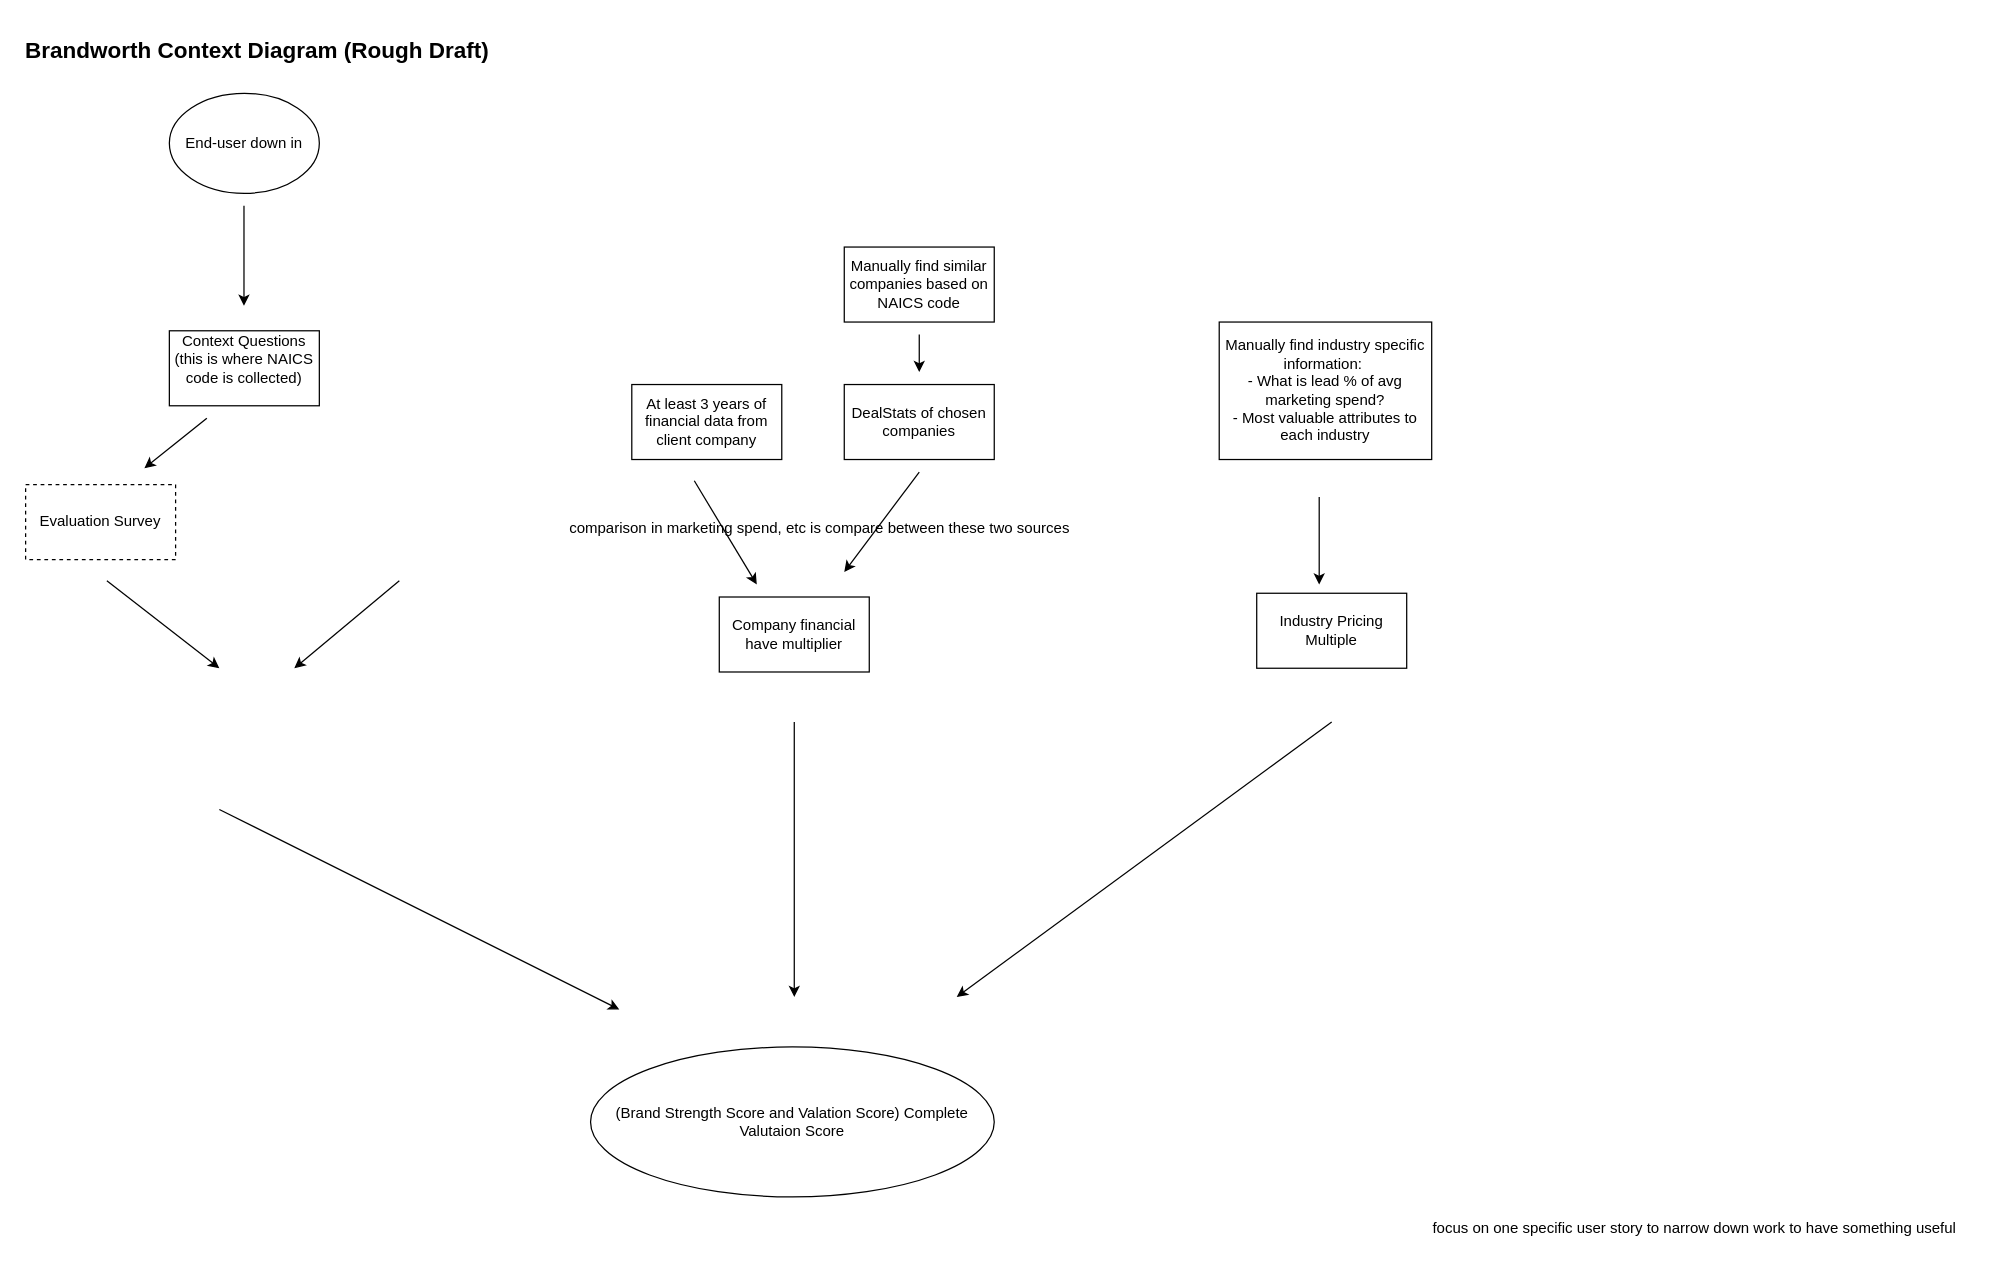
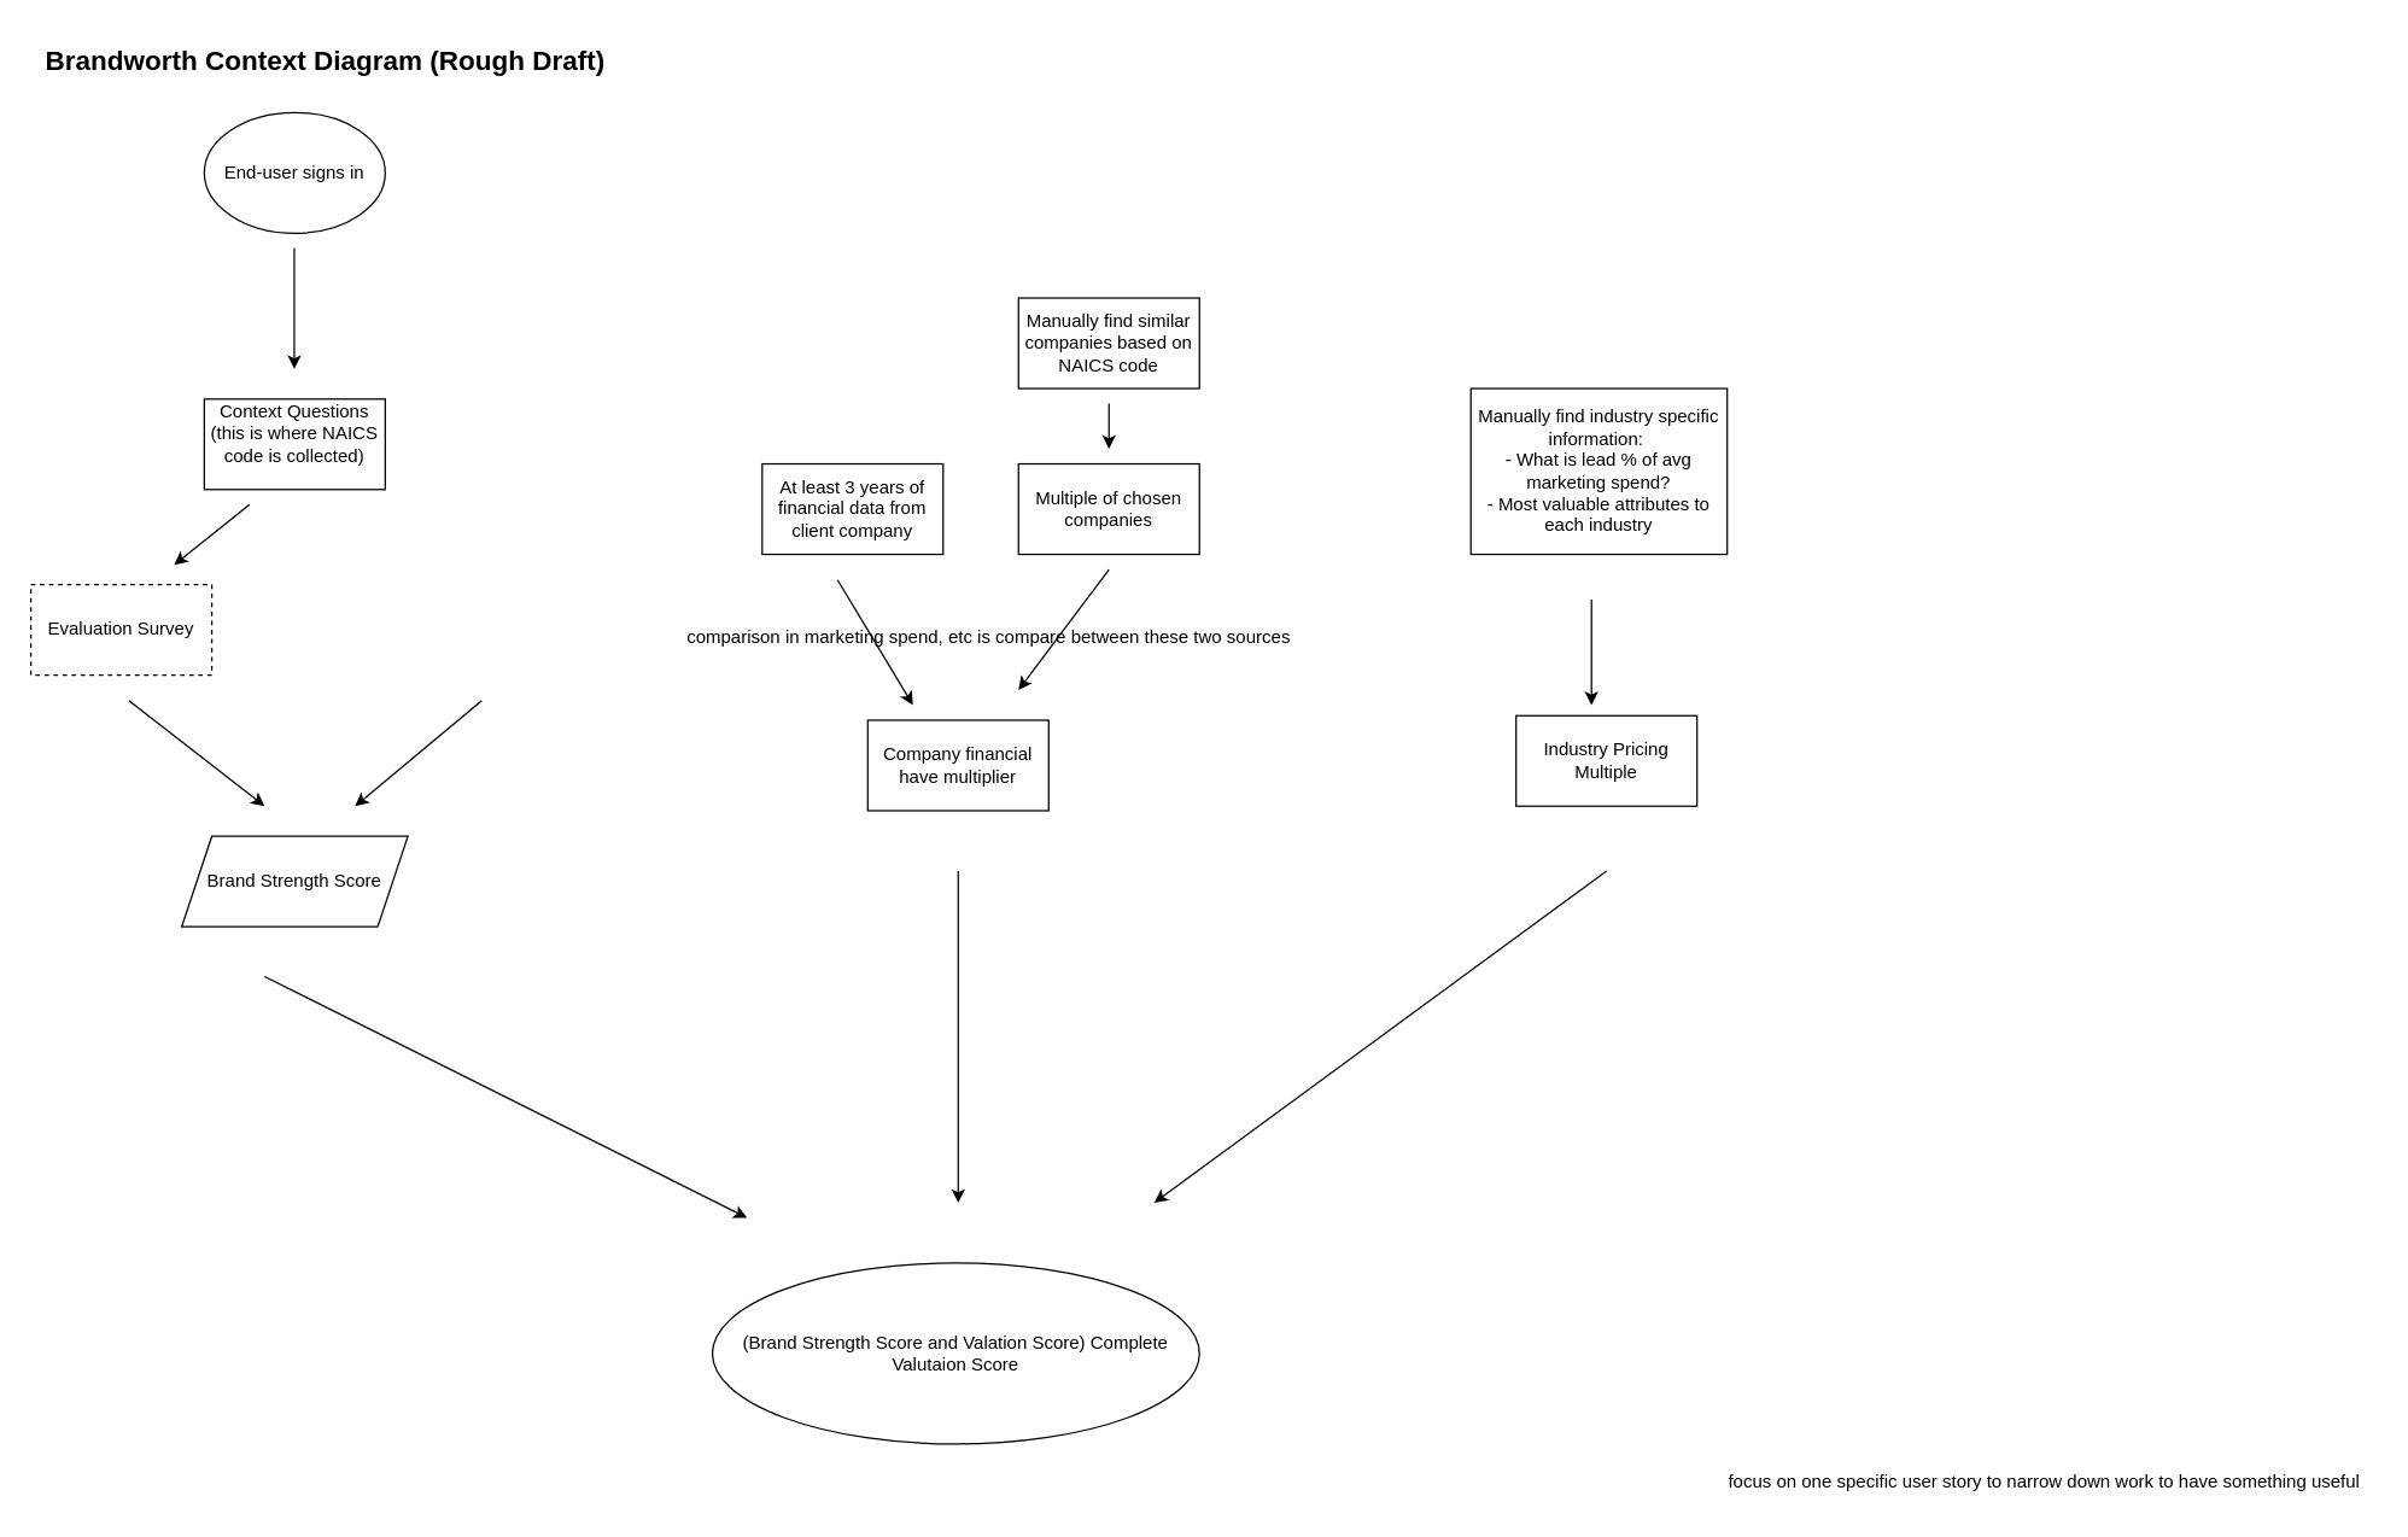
  <mxCell id="0" />
  <mxCell id="1" parent="0" />
- <mxCell id="2" value="&lt;b&gt;&lt;font style=&quot;font-size: 18px;&quot;&gt;Brandworth Context Diagram (Rough Draft)&lt;/font&gt;&lt;/b&gt;" style="text;html=1;align=center;verticalAlign=middle;resizable=0;points=[];autosize=1;strokeColor=none;fillColor=none;" vertex="1" parent="1"><mxGeometry x="10" y="20" width="390" height="40" as="geometry" /></mxCell>
- <mxCell id="3" value="End-user down in" style="ellipse;whiteSpace=wrap;html=1;" vertex="1" parent="1"><mxGeometry x="135" y="74" width="120" height="80" as="geometry" /></mxCell>
+ <mxCell id="2" value="&lt;b&gt;&lt;font style=&quot;font-size: 18px;&quot;&gt;Brandworth Context Diagram (Rough Draft)&lt;/font&gt;&lt;/b&gt;" style="text;html=1;align=center;verticalAlign=middle;resizable=0;points=[];autosize=1;strokeColor=none;fillColor=none;" vertex="1" parent="1"><mxGeometry x="20" y="20" width="390" height="40" as="geometry" /></mxCell>
+ <mxCell id="3" value="End-user signs in" style="ellipse;whiteSpace=wrap;html=1;" vertex="1" parent="1"><mxGeometry x="135" y="74" width="120" height="80" as="geometry" /></mxCell>
  <mxCell id="4" value="" style="endArrow=classic;html=1;rounded=0;" edge="1" parent="1"><mxGeometry width="50" height="50" relative="1" as="geometry"><mxPoint x="194.71" y="164" as="sourcePoint" /><mxPoint x="194.71" y="244" as="targetPoint" /></mxGeometry></mxCell>
  <mxCell id="5" value="Context Questions (this is where NAICS code is collected)&lt;div&gt;&lt;br&gt;&lt;/div&gt;" style="rounded=0;whiteSpace=wrap;html=1;" vertex="1" parent="1"><mxGeometry x="135" y="264" width="120" height="60" as="geometry" /></mxCell>
  <mxCell id="6" value="" style="endArrow=classic;html=1;rounded=0;" edge="1" parent="1"><mxGeometry width="50" height="50" relative="1" as="geometry"><mxPoint x="165" y="334" as="sourcePoint" /><mxPoint x="115" y="374" as="targetPoint" /></mxGeometry></mxCell>
  <mxCell id="7" value="Evaluation Survey" style="rounded=0;whiteSpace=wrap;html=1;dashed=1;" vertex="1" parent="1"><mxGeometry x="20" y="387" width="120" height="60" as="geometry" /></mxCell>
  <mxCell id="8" value="" style="endArrow=classic;html=1;rounded=0;" edge="1" parent="1"><mxGeometry width="50" height="50" relative="1" as="geometry"><mxPoint x="85" y="464" as="sourcePoint" /><mxPoint x="175" y="534" as="targetPoint" /></mxGeometry></mxCell>
  <mxCell id="9" value="" style="endArrow=classic;html=1;rounded=0;" edge="1" parent="1"><mxGeometry width="50" height="50" relative="1" as="geometry"><mxPoint x="319" y="464" as="sourcePoint" /><mxPoint x="235" y="534" as="targetPoint" /></mxGeometry></mxCell>
+ <mxCell id="10" value="Brand Strength Score" style="shape=parallelogram;perimeter=parallelogramPerimeter;whiteSpace=wrap;html=1;fixedSize=1;" vertex="1" parent="1"><mxGeometry x="120" y="554" width="150" height="60" as="geometry" /></mxCell>
  <mxCell id="11" value="At least 3 years of financial data from client company" style="rounded=0;whiteSpace=wrap;html=1;" vertex="1" parent="1"><mxGeometry x="505" y="307" width="120" height="60" as="geometry" /></mxCell>
- <mxCell id="12" value="DealStats of chosen companies" style="rounded=0;whiteSpace=wrap;html=1;" vertex="1" parent="1"><mxGeometry x="675" y="307" width="120" height="60" as="geometry" /></mxCell>
+ <mxCell id="12" value="Multiple of chosen companies" style="rounded=0;whiteSpace=wrap;html=1;" vertex="1" parent="1"><mxGeometry x="675" y="307" width="120" height="60" as="geometry" /></mxCell>
  <mxCell id="13" value="Manually find similar companies based on NAICS code" style="rounded=0;whiteSpace=wrap;html=1;" vertex="1" parent="1"><mxGeometry x="675" y="197" width="120" height="60" as="geometry" /></mxCell>
  <mxCell id="14" value="" style="endArrow=classic;html=1;rounded=0;" edge="1" parent="1"><mxGeometry width="50" height="50" relative="1" as="geometry"><mxPoint x="735" y="267" as="sourcePoint" /><mxPoint x="735" y="297" as="targetPoint" /><Array as="points"><mxPoint x="735" y="267" /></Array></mxGeometry></mxCell>
  <mxCell id="15" value="" style="endArrow=classic;html=1;rounded=0;" edge="1" parent="1"><mxGeometry width="50" height="50" relative="1" as="geometry"><mxPoint x="555" y="384" as="sourcePoint" /><mxPoint x="605" y="467" as="targetPoint" /></mxGeometry></mxCell>
  <mxCell id="16" value="" style="endArrow=classic;html=1;rounded=0;" edge="1" parent="1"><mxGeometry width="50" height="50" relative="1" as="geometry"><mxPoint x="735" y="377" as="sourcePoint" /><mxPoint x="675" y="457" as="targetPoint" /></mxGeometry></mxCell>
  <mxCell id="17" value="Company financial have&lt;span style=&quot;background-color: transparent; color: light-dark(rgb(0, 0, 0), rgb(255, 255, 255));&quot;&gt;&amp;nbsp;multiplier&lt;/span&gt;" style="rounded=0;whiteSpace=wrap;html=1;" vertex="1" parent="1"><mxGeometry x="575" y="477" width="120" height="60" as="geometry" /></mxCell>
  <mxCell id="18" value="comparison in marketing spend, etc is compare between these two sources" style="text;html=1;align=center;verticalAlign=middle;resizable=0;points=[];autosize=1;strokeColor=none;fillColor=none;" vertex="1" parent="1"><mxGeometry x="445" y="407" width="420" height="30" as="geometry" /></mxCell>
  <mxCell id="19" value="Manually find industry specific information:&amp;nbsp;&lt;div&gt;- What is lead % of avg marketing spend?&lt;/div&gt;&lt;div&gt;- Most valuable attributes to each industry&lt;/div&gt;" style="rounded=0;whiteSpace=wrap;html=1;" vertex="1" parent="1"><mxGeometry x="975" y="257" width="170" height="110" as="geometry" /></mxCell>
  <mxCell id="20" value="" style="endArrow=classic;html=1;rounded=0;" edge="1" parent="1"><mxGeometry width="50" height="50" relative="1" as="geometry"><mxPoint x="1055" y="397" as="sourcePoint" /><mxPoint x="1055" y="467" as="targetPoint" /></mxGeometry></mxCell>
  <mxCell id="21" value="Industry Pricing Multiple" style="rounded=0;whiteSpace=wrap;html=1;" vertex="1" parent="1"><mxGeometry x="1005" y="474" width="120" height="60" as="geometry" /></mxCell>
  <mxCell id="22" value="" style="endArrow=classic;html=1;rounded=0;" edge="1" parent="1"><mxGeometry width="50" height="50" relative="1" as="geometry"><mxPoint x="175" y="647" as="sourcePoint" /><mxPoint x="495" y="807" as="targetPoint" /></mxGeometry></mxCell>
  <mxCell id="23" value="" style="endArrow=classic;html=1;rounded=0;" edge="1" parent="1"><mxGeometry width="50" height="50" relative="1" as="geometry"><mxPoint x="635" y="577" as="sourcePoint" /><mxPoint x="635" y="797" as="targetPoint" /></mxGeometry></mxCell>
  <mxCell id="24" value="" style="endArrow=classic;html=1;rounded=0;" edge="1" parent="1"><mxGeometry width="50" height="50" relative="1" as="geometry"><mxPoint x="1065" y="577" as="sourcePoint" /><mxPoint x="765" y="797" as="targetPoint" /></mxGeometry></mxCell>
  <mxCell id="25" value="(Brand Strength Score and Valation Score) Complete Valutaion Score" style="ellipse;whiteSpace=wrap;html=1;" vertex="1" parent="1"><mxGeometry x="472" y="837" width="323" height="120" as="geometry" /></mxCell>
  <mxCell id="26" value="focus on one specific user story to narrow down work to have something useful" style="text;html=1;align=center;verticalAlign=middle;resizable=0;points=[];autosize=1;strokeColor=none;fillColor=none;" vertex="1" parent="1"><mxGeometry x="1135" y="967" width="440" height="30" as="geometry" /></mxCell>
